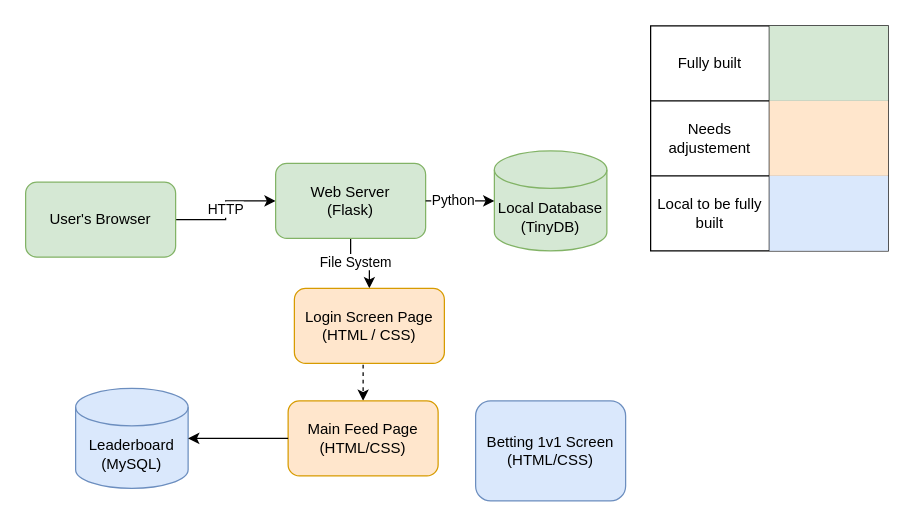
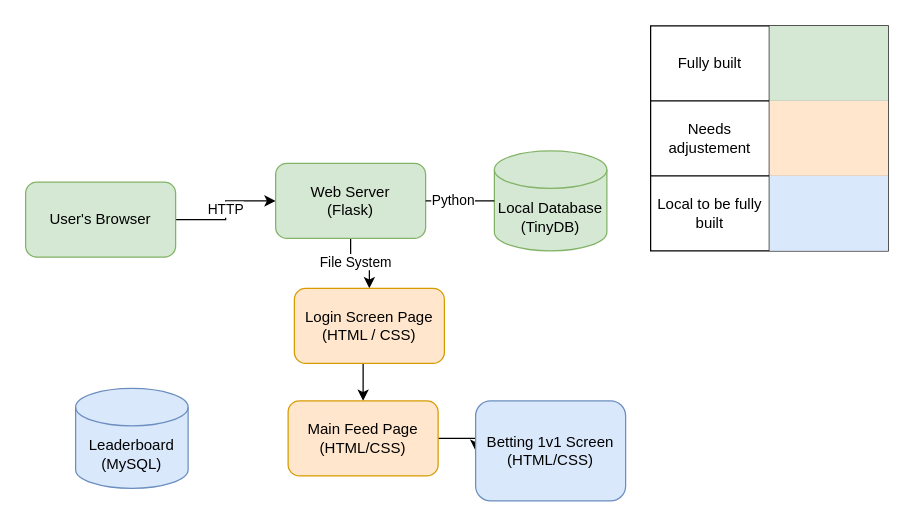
  <mxCell id="0" />
  <mxCell id="1" parent="0" />
  <mxCell id="2" value="HTTP" style="edgeStyle=orthogonalEdgeStyle;rounded=0;orthogonalLoop=1;jettySize=auto;html=1;exitX=1;exitY=0.5;exitDx=0;exitDy=0;entryX=0;entryY=0.5;entryDx=0;entryDy=0;" parent="1" source="3" target="6" edge="1"><mxGeometry relative="1" as="geometry" /></mxCell>
  <mxCell id="3" value="User's Browser" style="rounded=1;whiteSpace=wrap;html=1;fillColor=#d5e8d4;strokeColor=#82b366;" parent="1" vertex="1"><mxGeometry x="20" y="145" width="120" height="60" as="geometry" /></mxCell>
  <mxCell id="4" style="edgeStyle=orthogonalEdgeStyle;rounded=0;orthogonalLoop=1;jettySize=auto;html=1;exitX=0.5;exitY=1;exitDx=0;exitDy=0;entryX=0.5;entryY=0;entryDx=0;entryDy=0;" parent="1" source="6" target="8" edge="1"><mxGeometry relative="1" as="geometry" /></mxCell>
  <mxCell id="5" value="File System" style="edgeLabel;html=1;align=center;verticalAlign=middle;resizable=0;points=[];" parent="4" vertex="1" connectable="0"><mxGeometry x="-0.16" y="2" relative="1" as="geometry"><mxPoint as="offset" /></mxGeometry></mxCell>
  <mxCell id="6" value="Web Server&lt;div&gt;(Flask)&lt;/div&gt;" style="rounded=1;whiteSpace=wrap;html=1;fillColor=#d5e8d4;strokeColor=#82b366;" parent="1" vertex="1"><mxGeometry x="220" y="130" width="120" height="60" as="geometry" /></mxCell>
- <mxCell id="7" style="edgeStyle=orthogonalEdgeStyle;rounded=0;orthogonalLoop=1;jettySize=auto;html=1;exitX=0.5;exitY=1;exitDx=0;exitDy=0;entryX=0.5;entryY=0;entryDx=0;entryDy=0;dashed=1;" parent="1" source="8" target="11" edge="1"><mxGeometry relative="1" as="geometry" /></mxCell>
+ <mxCell id="7" style="edgeStyle=orthogonalEdgeStyle;rounded=0;orthogonalLoop=1;jettySize=auto;html=1;exitX=0.5;exitY=1;exitDx=0;exitDy=0;entryX=0.5;entryY=0;entryDx=0;entryDy=0;" parent="1" source="8" target="11" edge="1"><mxGeometry relative="1" as="geometry" /></mxCell>
  <mxCell id="8" value="Login Screen Page&lt;div&gt;(HTML / CSS)&lt;/div&gt;" style="rounded=1;whiteSpace=wrap;html=1;fillColor=#ffe6cc;strokeColor=#d79b00;" parent="1" vertex="1"><mxGeometry x="235" y="230" width="120" height="60" as="geometry" /></mxCell>
  <mxCell id="9" value="Local Database&lt;div&gt;(TinyDB)&lt;/div&gt;" style="shape=cylinder3;whiteSpace=wrap;html=1;boundedLbl=1;backgroundOutline=1;size=15;fillColor=#d5e8d4;strokeColor=#82b366;" parent="1" vertex="1"><mxGeometry x="395" y="120" width="90" height="80" as="geometry" /></mxCell>
+ <mxCell id="10" style="edgeStyle=orthogonalEdgeStyle;rounded=0;orthogonalLoop=1;jettySize=auto;html=1;exitX=1;exitY=0.5;exitDx=0;exitDy=0;entryX=0;entryY=0.5;entryDx=0;entryDy=0;" parent="1" source="11" target="12" edge="1"><mxGeometry relative="1" as="geometry" /></mxCell>
  <mxCell id="11" value="Main Feed Page&lt;div&gt;(HTML/CSS)&lt;/div&gt;" style="rounded=1;whiteSpace=wrap;html=1;fillColor=#ffe6cc;strokeColor=#d79b00;" parent="1" vertex="1"><mxGeometry x="230" y="320" width="120" height="60" as="geometry" /></mxCell>
  <mxCell id="12" value="Betting 1v1 Screen&lt;div&gt;(HTML/CSS)&lt;/div&gt;" style="rounded=1;whiteSpace=wrap;html=1;fillColor=#dae8fc;strokeColor=#6c8ebf;" parent="1" vertex="1"><mxGeometry x="380" y="320" width="120" height="80" as="geometry" /></mxCell>
  <mxCell id="13" value="" style="shape=table;startSize=0;container=1;collapsible=0;childLayout=tableLayout;" parent="1" vertex="1"><mxGeometry x="520" y="20" width="190" height="180" as="geometry" /></mxCell>
  <mxCell id="14" value="" style="shape=tableRow;horizontal=0;startSize=0;swimlaneHead=0;swimlaneBody=0;strokeColor=inherit;top=0;left=0;bottom=0;right=0;collapsible=0;dropTarget=0;fillColor=none;points=[[0,0.5],[1,0.5]];portConstraint=eastwest;" parent="13" vertex="1"><mxGeometry width="190" height="60" as="geometry" /></mxCell>
  <mxCell id="15" value="Fully built" style="shape=partialRectangle;html=1;whiteSpace=wrap;connectable=0;strokeColor=inherit;overflow=hidden;fillColor=none;top=0;left=0;bottom=0;right=0;pointerEvents=1;" parent="14" vertex="1"><mxGeometry width="95" height="60" as="geometry"><mxRectangle width="95" height="60" as="alternateBounds" /></mxGeometry></mxCell>
  <mxCell id="16" value="" style="shape=partialRectangle;html=1;whiteSpace=wrap;connectable=0;strokeColor=#82b366;overflow=hidden;fillColor=#d5e8d4;top=0;left=0;bottom=0;right=0;pointerEvents=1;" parent="14" vertex="1"><mxGeometry x="95" width="95" height="60" as="geometry"><mxRectangle width="95" height="60" as="alternateBounds" /></mxGeometry></mxCell>
  <mxCell id="17" value="" style="shape=tableRow;horizontal=0;startSize=0;swimlaneHead=0;swimlaneBody=0;strokeColor=inherit;top=0;left=0;bottom=0;right=0;collapsible=0;dropTarget=0;fillColor=none;points=[[0,0.5],[1,0.5]];portConstraint=eastwest;" parent="13" vertex="1"><mxGeometry y="60" width="190" height="60" as="geometry" /></mxCell>
  <mxCell id="18" value="Needs adjustement" style="shape=partialRectangle;html=1;whiteSpace=wrap;connectable=0;strokeColor=inherit;overflow=hidden;fillColor=none;top=0;left=0;bottom=0;right=0;pointerEvents=1;" parent="17" vertex="1"><mxGeometry width="95" height="60" as="geometry"><mxRectangle width="95" height="60" as="alternateBounds" /></mxGeometry></mxCell>
  <mxCell id="19" value="" style="shape=partialRectangle;html=1;whiteSpace=wrap;connectable=0;strokeColor=#d79b00;overflow=hidden;fillColor=#ffe6cc;top=0;left=0;bottom=0;right=0;pointerEvents=1;" parent="17" vertex="1"><mxGeometry x="95" width="95" height="60" as="geometry"><mxRectangle width="95" height="60" as="alternateBounds" /></mxGeometry></mxCell>
  <mxCell id="20" value="" style="shape=tableRow;horizontal=0;startSize=0;swimlaneHead=0;swimlaneBody=0;strokeColor=inherit;top=0;left=0;bottom=0;right=0;collapsible=0;dropTarget=0;fillColor=none;points=[[0,0.5],[1,0.5]];portConstraint=eastwest;" parent="13" vertex="1"><mxGeometry y="120" width="190" height="60" as="geometry" /></mxCell>
  <mxCell id="21" value="Local to be fully built" style="shape=partialRectangle;html=1;whiteSpace=wrap;connectable=0;strokeColor=inherit;overflow=hidden;fillColor=none;top=0;left=0;bottom=0;right=0;pointerEvents=1;" parent="20" vertex="1"><mxGeometry width="95" height="60" as="geometry"><mxRectangle width="95" height="60" as="alternateBounds" /></mxGeometry></mxCell>
  <mxCell id="22" value="" style="shape=partialRectangle;html=1;whiteSpace=wrap;connectable=0;strokeColor=#6c8ebf;overflow=hidden;fillColor=#dae8fc;top=0;left=0;bottom=0;right=0;pointerEvents=1;" parent="20" vertex="1"><mxGeometry x="95" width="95" height="60" as="geometry"><mxRectangle width="95" height="60" as="alternateBounds" /></mxGeometry></mxCell>
- <mxCell id="23" style="edgeStyle=orthogonalEdgeStyle;rounded=0;orthogonalLoop=1;jettySize=auto;html=1;exitX=1;exitY=0.5;exitDx=0;exitDy=0;entryX=0;entryY=0.5;entryDx=0;entryDy=0;entryPerimeter=0;" parent="1" source="6" target="9" edge="1"><mxGeometry relative="1" as="geometry" /></mxCell>
+ <mxCell id="23" style="edgeStyle=orthogonalEdgeStyle;rounded=0;orthogonalLoop=1;jettySize=auto;html=1;exitX=1;exitY=0.5;exitDx=0;exitDy=0;entryX=0;entryY=0.5;entryDx=0;entryDy=0;entryPerimeter=0;endArrow=none;" parent="1" source="6" target="9" edge="1"><mxGeometry relative="1" as="geometry" /></mxCell>
  <mxCell id="24" value="Python" style="edgeLabel;html=1;align=center;verticalAlign=middle;resizable=0;points=[];" parent="23" vertex="1" connectable="0"><mxGeometry x="-0.236" y="1" relative="1" as="geometry"><mxPoint as="offset" /></mxGeometry></mxCell>
  <mxCell id="25" value="Leaderboard&lt;br&gt;(MySQL)" style="shape=cylinder3;whiteSpace=wrap;html=1;boundedLbl=1;backgroundOutline=1;size=15;fillColor=light-dark(#dae8fc, #1f2f1e);strokeColor=#6C8EBF;" vertex="1" parent="1"><mxGeometry x="60" y="310" width="90" height="80" as="geometry" /></mxCell>
- <mxCell id="26" value="" style="endArrow=classic;html=1;rounded=0;entryX=1;entryY=0.5;entryDx=0;entryDy=0;entryPerimeter=0;exitX=0;exitY=0.5;exitDx=0;exitDy=0;" edge="1" parent="1" source="11" target="25"><mxGeometry width="50" height="50" relative="1" as="geometry"><mxPoint x="290" y="420" as="sourcePoint" /><mxPoint x="340" y="370" as="targetPoint" /></mxGeometry></mxCell>
